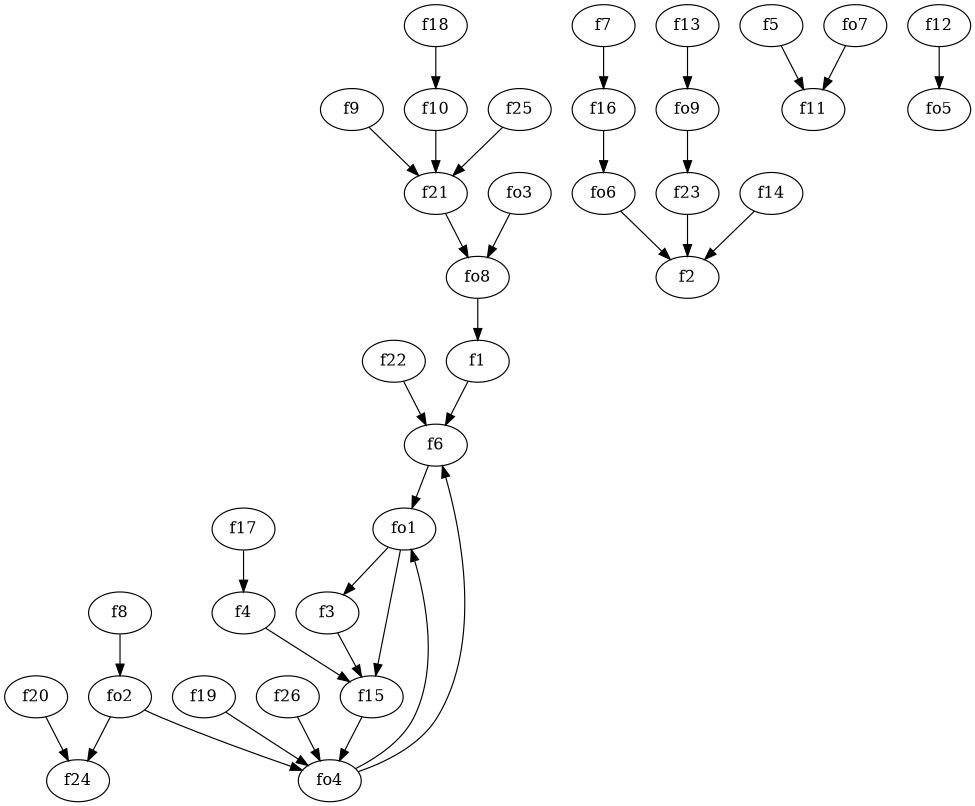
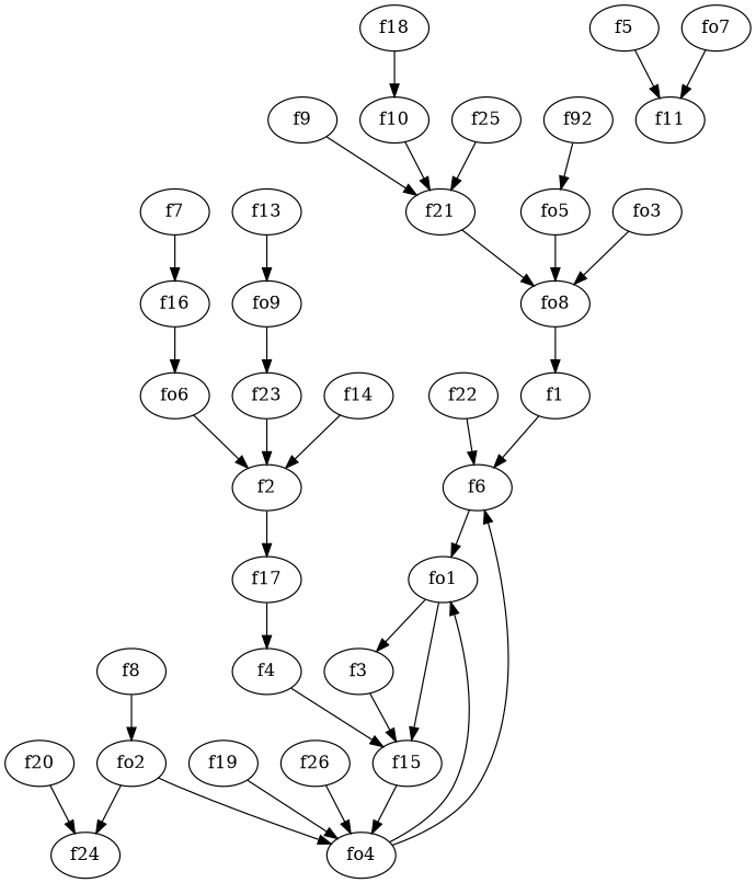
  strict digraph {
    edge [weight=2]
    f1
    f6
    fo1
    f2
    f17
    f4
    f3
    f15
    fo4
    f5
    f11
    f7
    f16
    fo6
    f8
    fo2
    f24
    f9
    f21
    fo8
    f10
-   f12
+   f12 [label=f92]
    fo5
    f13
    fo9
    f23
    f14
    f18
    f19
    f20
    f22
    f25
    f26
    fo3
    fo7
    f1 -> f6
    f6 -> fo1
    fo1 -> f3
    fo1 -> f15
+   f2 -> f17
    f17 -> f4
    f4 -> f15
    f3 -> f15
    f15 -> fo4
    fo4 -> f6
    fo4 -> fo1
    f5 -> f11
    f7 -> f16
    f16 -> fo6
    fo6 -> f2
    f8 -> fo2
    fo2 -> fo4
    fo2 -> f24
    f9 -> f21
    f21 -> fo8
    fo8 -> f1
    f10 -> f21
    f12 -> fo5
+   fo5 -> fo8
    f13 -> fo9
    fo9 -> f23
    f23 -> f2
    f14 -> f2
    f18 -> f10
    f19 -> fo4
    f20 -> f24
    f22 -> f6
    f25 -> f21
    f26 -> fo4
    fo3 -> fo8
    fo7 -> f11
  }
